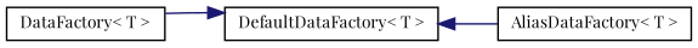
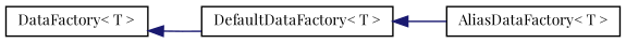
  digraph {
    fontname="Playfair Display"
    rankdir=LR
    node [color=black fillcolor=white fontname="Playfair Display" fontsize=10 shape=record style=filled]
    edge [color=midnightblue dir=back fontname="Playfair Display" fontsize=10 labelfontname=Helvetica labelfontsize=10 style=solid]
    n1 [height=0.2 label="DataFactory\< T \>" width=0.4]
    n2 [height=0.2 label="DefaultDataFactory\< T \>" width=0.4]
    n3 [height=0.2 label="AliasDataFactory\< T \>" width=0.4]
-   n2 -> n1
+   n1 -> n2
    n2 -> n3
  }
